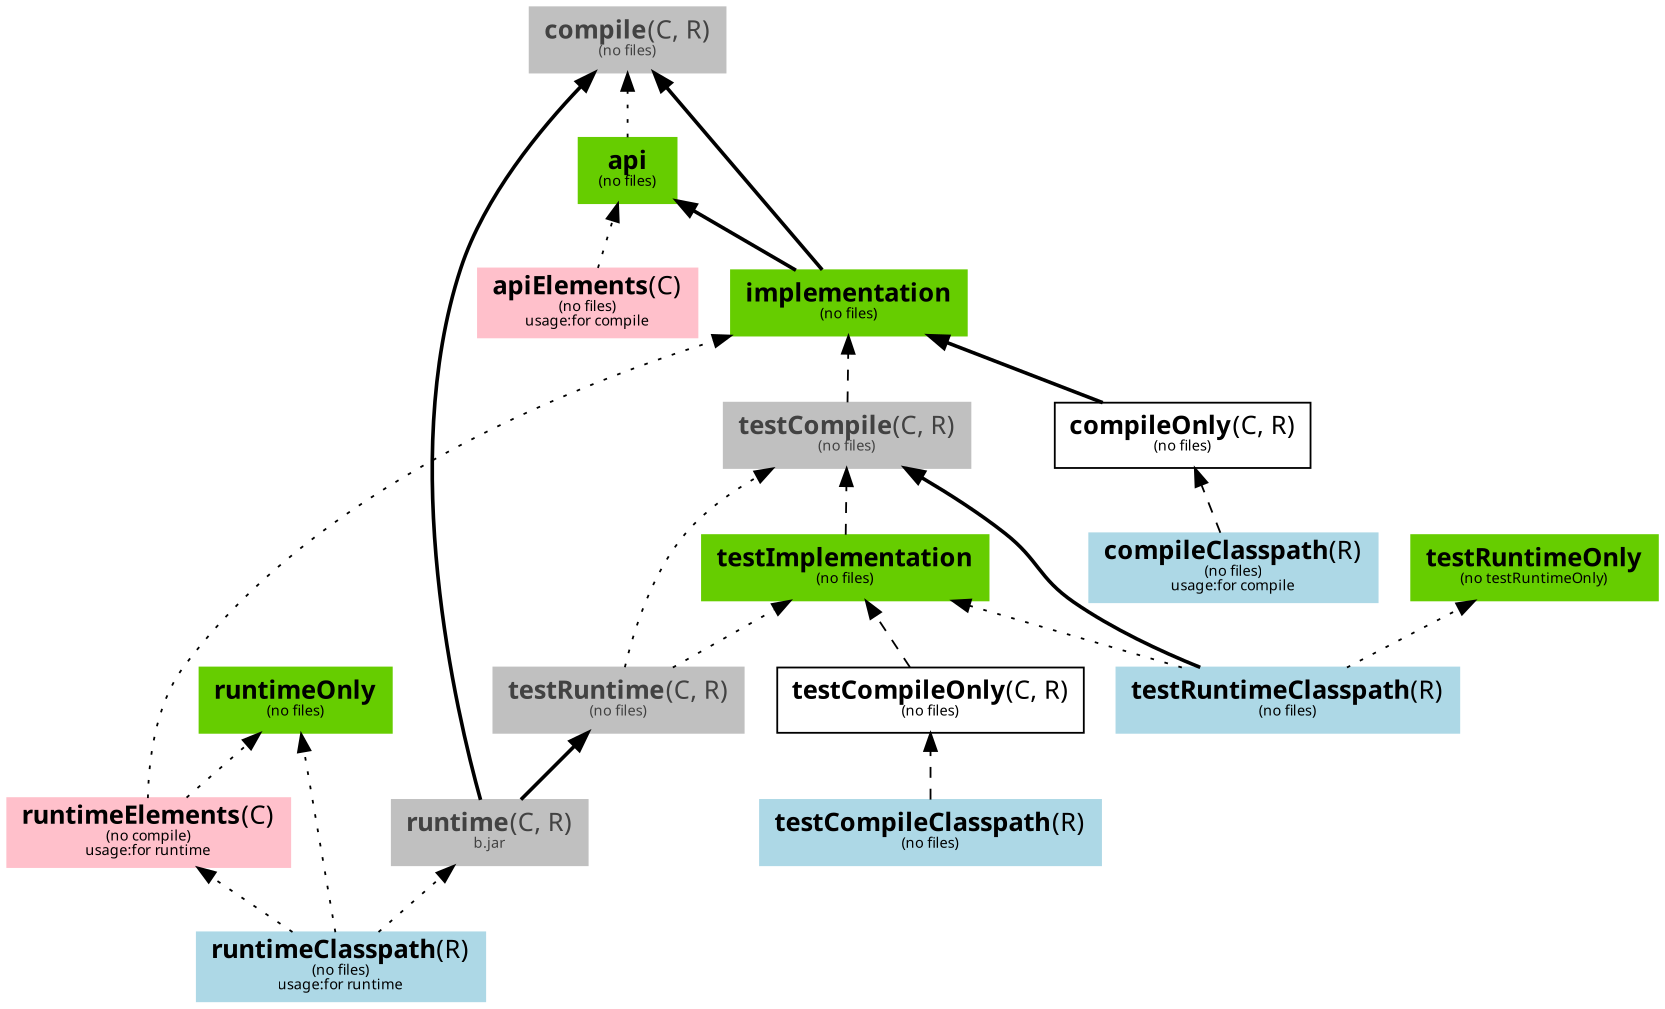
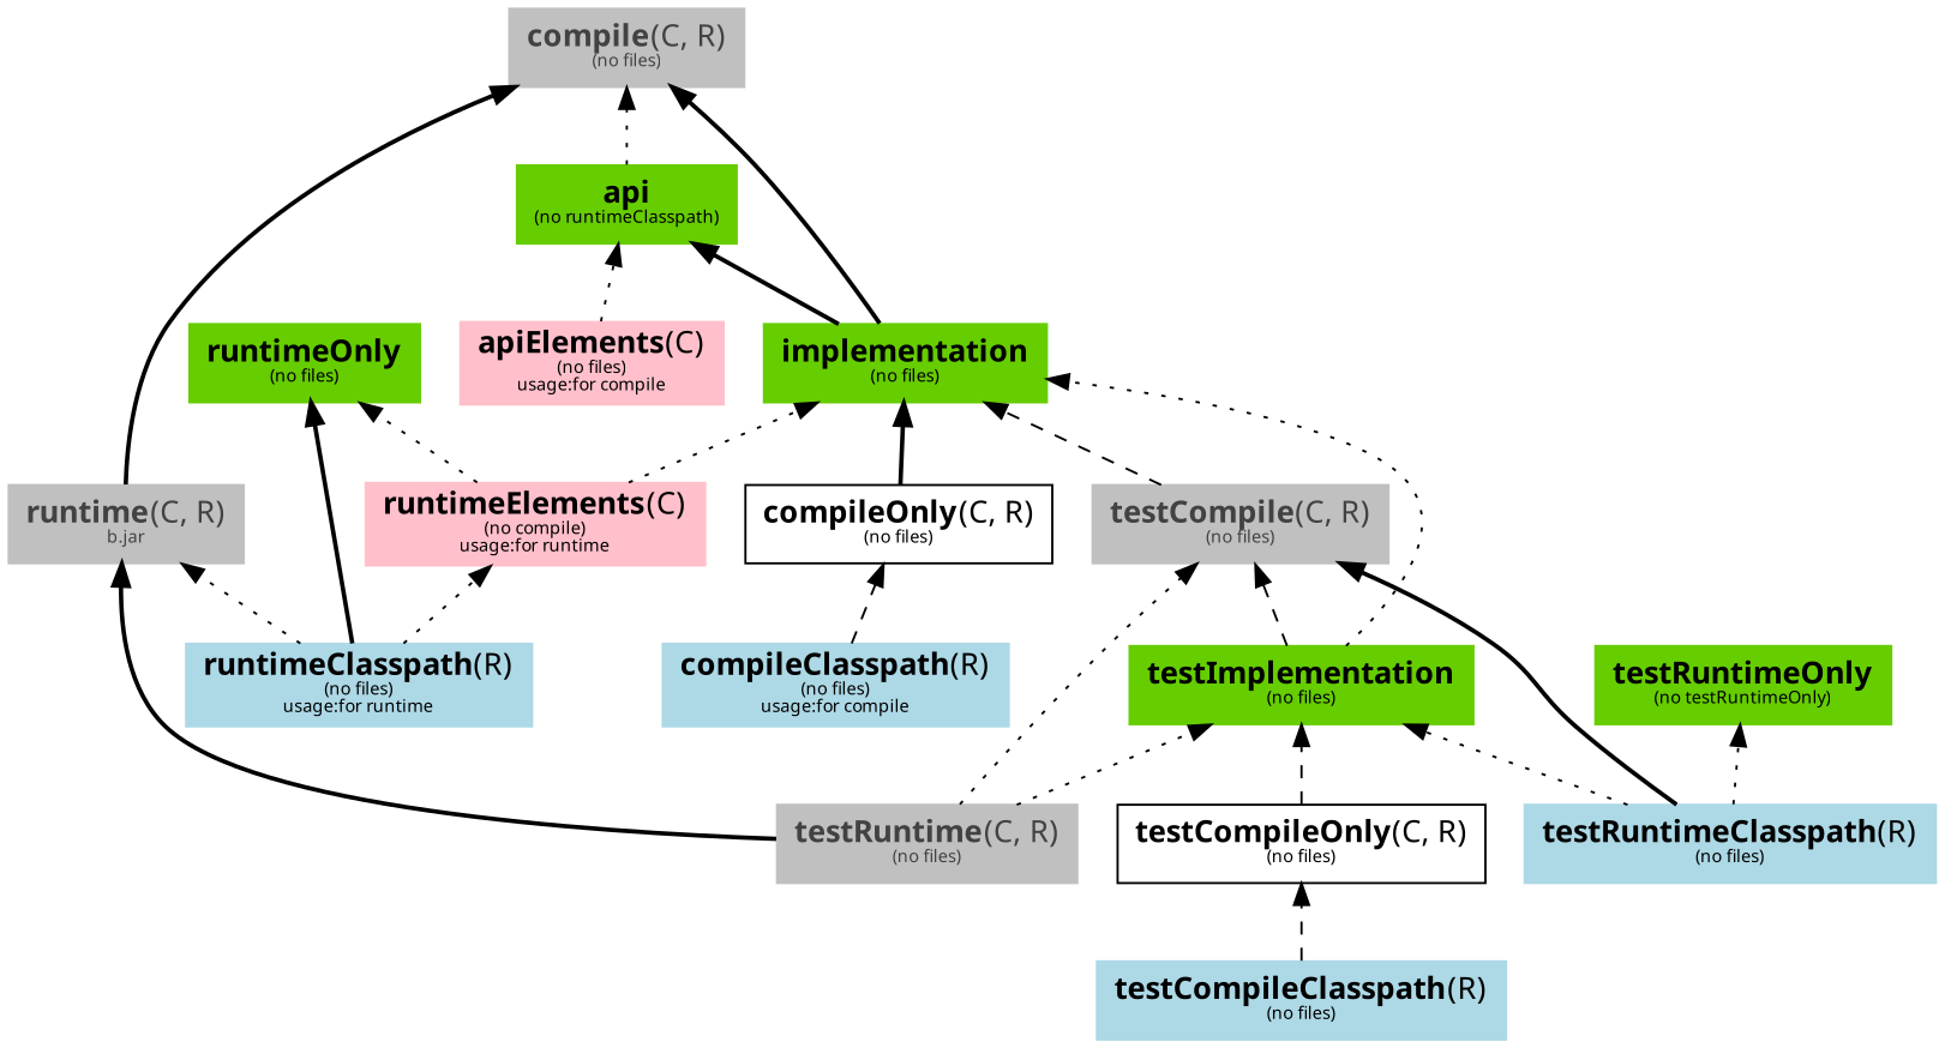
  digraph {
    fontname=Meera
    rankdir=BT
    node [bgcolor=chartreuse3 color=chartreuse3 fontname=Meera shape=box style=filled]
    edge [fontname=Meera style=dotted]
-   n1 [label=<<B>api</B><BR/><FONT POINT-SIZE="8">(no files)</FONT><BR/>>]
+   n1 [label=<<B>api</B><BR/><FONT POINT-SIZE="8">(no runtimeClasspath)</FONT><BR/>>]
    n2 [bgcolor=grey color=grey fontcolor=gray26 label=<<B>compile</B>(C, R)<BR/><FONT POINT-SIZE="8">(no files)</FONT><BR/>>]
    n3 [bgcolor=pink color=pink label=<<B>apiElements</B>(C)<BR/><FONT POINT-SIZE="8">(no files)</FONT><BR/><FONT POINT-SIZE="8">usage:for compile</FONT>>]
    n4 [bgcolor=lightblue color=lightblue label=<<B>compileClasspath</B>(R)<BR/><FONT POINT-SIZE="8">(no files)</FONT><BR/><FONT POINT-SIZE="8">usage:for compile</FONT>>]
    n5 [label=<<B>compileOnly</B>(C, R)<BR/><FONT POINT-SIZE="8">(no files)</FONT><BR/>> bgcolor="" color="" style=""]
    n6 [label=<<B>implementation</B><BR/><FONT POINT-SIZE="8">(no files)</FONT><BR/>>]
    n7 [bgcolor=lightblue color=lightblue label=<<B>runtimeClasspath</B>(R)<BR/><FONT POINT-SIZE="8">(no files)</FONT><BR/><FONT POINT-SIZE="8">usage:for runtime</FONT>>]
    n8 [label=<<B>runtimeOnly</B><BR/><FONT POINT-SIZE="8">(no files)</FONT><BR/>>]
    n9 [bgcolor=grey color=grey fontcolor=gray26 label=<<B>runtime</B>(C, R)<BR/><FONT POINT-SIZE="8">b.jar</FONT><BR/>>]
    n10 [bgcolor=pink color=pink label=<<B>runtimeElements</B>(C)<BR/><FONT POINT-SIZE="8">(no compile)</FONT><BR/><FONT POINT-SIZE="8">usage:for runtime</FONT>>]
    n11 [bgcolor=grey color=grey fontcolor=gray26 label=<<B>testCompile</B>(C, R)<BR/><FONT POINT-SIZE="8">(no files)</FONT><BR/>>]
    n12 [bgcolor=lightblue color=lightblue label=<<B>testCompileClasspath</B>(R)<BR/><FONT POINT-SIZE="8">(no files)</FONT><BR/>>]
    n13 [label=<<B>testCompileOnly</B>(C, R)<BR/><FONT POINT-SIZE="8">(no files)</FONT><BR/>> bgcolor="" color="" style=""]
    n14 [label=<<B>testImplementation</B><BR/><FONT POINT-SIZE="8">(no files)</FONT><BR/>>]
    n15 [bgcolor=grey color=grey fontcolor=gray26 label=<<B>testRuntime</B>(C, R)<BR/><FONT POINT-SIZE="8">(no files)</FONT><BR/>>]
    n16 [bgcolor=lightblue color=lightblue label=<<B>testRuntimeClasspath</B>(R)<BR/><FONT POINT-SIZE="8">(no files)</FONT><BR/>>]
    n17 [label=<<B>testRuntimeOnly</B><BR/><FONT POINT-SIZE="8">(no testRuntimeOnly)</FONT><BR/>>]
    n1 -> n2
    n3 -> n1
    n4 -> n5 [style=dashed]
    n5 -> n6 [style=bold]
    n6 -> n1 [style=bold]
    n6 -> n2 [style=bold]
-   n7 -> n8
+   n7 -> n8 [style=bold]
    n7 -> n9
    n7 -> n10
    n9 -> n2 [style=bold]
    n10 -> n6
    n10 -> n8
    n11 -> n6 [style=dashed]
    n12 -> n13 [style=dashed]
    n13 -> n14 [style=dashed]
+   n14 -> n6
    n14 -> n11 [style=dashed]
-   n9 -> n15 [style=bold]
+   n15 -> n9 [style=bold]
    n15 -> n11
    n15 -> n14
    n16 -> n11 [style=bold]
    n16 -> n14
    n16 -> n17
  }
